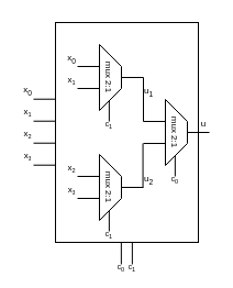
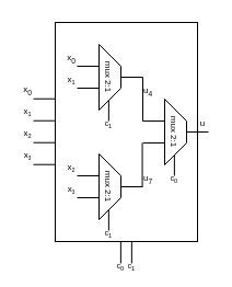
  <mxCell id="0" />
  <mxCell id="1" parent="0" />
  <mxCell id="2" value="" style="endArrow=none;html=1;rounded=0;" edge="1" parent="1"><mxGeometry width="50" height="50" relative="1" as="geometry"><mxPoint x="109.87" y="240" as="sourcePoint" /><mxPoint x="109.87" y="210" as="targetPoint" /></mxGeometry></mxCell>
  <mxCell id="3" value="" style="endArrow=none;html=1;rounded=0;" edge="1" parent="1"><mxGeometry width="50" height="50" relative="1" as="geometry"><mxPoint x="119.87" y="240" as="sourcePoint" /><mxPoint x="119.87" y="210" as="targetPoint" /></mxGeometry></mxCell>
  <mxCell id="4" value="&lt;span style=&quot;font-size: 6.667px;&quot;&gt;c&lt;sub&gt;0&lt;/sub&gt;&lt;/span&gt;" style="text;html=1;align=center;verticalAlign=middle;whiteSpace=wrap;rounded=0;" vertex="1" parent="1"><mxGeometry x="105" y="240" width="10" as="geometry" /></mxCell>
  <mxCell id="5" value="&lt;span style=&quot;font-size: 6.667px;&quot;&gt;c&lt;sub&gt;1&lt;/sub&gt;&lt;/span&gt;" style="text;html=1;align=center;verticalAlign=middle;whiteSpace=wrap;rounded=0;" vertex="1" parent="1"><mxGeometry x="115" y="240" width="10" as="geometry" /></mxCell>
  <mxCell id="6" value="" style="rounded=0;whiteSpace=wrap;html=1;" vertex="1" parent="1"><mxGeometry x="50" y="20" width="130" height="200" as="geometry" /></mxCell>
  <mxCell id="7" value="" style="endArrow=none;html=1;rounded=0;" edge="1" parent="1"><mxGeometry width="50" height="50" relative="1" as="geometry"><mxPoint x="98.87" y="110" as="sourcePoint" /><mxPoint x="98.87" y="80" as="targetPoint" /></mxGeometry></mxCell>
  <mxCell id="8" value="&lt;span style=&quot;font-size: 6.667px;&quot;&gt;c&lt;sub&gt;1&lt;/sub&gt;&lt;/span&gt;" style="text;html=1;align=center;verticalAlign=middle;whiteSpace=wrap;rounded=0;" vertex="1" parent="1"><mxGeometry x="94" y="110" width="10" as="geometry" /></mxCell>
  <mxCell id="9" value="" style="endArrow=none;html=1;rounded=0;" edge="1" parent="1"><mxGeometry width="50" height="50" relative="1" as="geometry"><mxPoint x="70" y="60" as="sourcePoint" /><mxPoint x="90" y="60" as="targetPoint" /></mxGeometry></mxCell>
  <mxCell id="10" value="" style="endArrow=none;html=1;rounded=0;" edge="1" parent="1"><mxGeometry width="50" height="50" relative="1" as="geometry"><mxPoint x="70" y="80" as="sourcePoint" /><mxPoint x="90" y="80" as="targetPoint" /></mxGeometry></mxCell>
  <mxCell id="11" value="&lt;font style=&quot;font-size: 8px;&quot;&gt;x&lt;sub&gt;0&lt;/sub&gt;&lt;/font&gt;" style="text;html=1;align=center;verticalAlign=middle;whiteSpace=wrap;rounded=0;" vertex="1" parent="1"><mxGeometry x="60" y="50" width="10" as="geometry" /></mxCell>
  <mxCell id="12" value="&lt;font style=&quot;font-size: 8px;&quot;&gt;x&lt;/font&gt;&lt;font style=&quot;font-size: 6.667px;&quot;&gt;&lt;sub&gt;1&lt;/sub&gt;&lt;/font&gt;" style="text;html=1;align=center;verticalAlign=middle;whiteSpace=wrap;rounded=0;" vertex="1" parent="1"><mxGeometry x="60" y="70" width="10" as="geometry" /></mxCell>
  <mxCell id="13" value="&lt;div&gt;&lt;span style=&quot;background-color: initial;&quot;&gt;&lt;font style=&quot;font-size: 8px;&quot;&gt;mux 2:1&lt;/font&gt;&lt;/span&gt;&lt;br&gt;&lt;/div&gt;" style="shape=trapezoid;perimeter=trapezoidPerimeter;whiteSpace=wrap;html=1;fixedSize=1;rotation=90;" vertex="1" parent="1"><mxGeometry x="70" y="60" width="60" height="20" as="geometry" /></mxCell>
  <mxCell id="14" value="" style="endArrow=none;html=1;rounded=0;exitX=0.5;exitY=0;exitDx=0;exitDy=0;" edge="1" parent="1"><mxGeometry width="50" height="50" relative="1" as="geometry"><mxPoint x="110" y="70" as="sourcePoint" /><mxPoint x="130" y="70" as="targetPoint" /></mxGeometry></mxCell>
- <mxCell id="15" value="&lt;span style=&quot;font-size: 8px;&quot;&gt;u&lt;sub&gt;1&lt;/sub&gt;&lt;/span&gt;" style="text;html=1;align=center;verticalAlign=middle;whiteSpace=wrap;rounded=0;" vertex="1" parent="1"><mxGeometry x="130" y="80" width="10" as="geometry" /></mxCell>
+ <mxCell id="15" value="&lt;span style=&quot;font-size: 8px;&quot;&gt;u&lt;sub&gt;4&lt;/sub&gt;&lt;/span&gt;" style="text;html=1;align=center;verticalAlign=middle;whiteSpace=wrap;rounded=0;" vertex="1" parent="1"><mxGeometry x="130" y="80" width="10" as="geometry" /></mxCell>
  <mxCell id="16" value="" style="endArrow=none;html=1;rounded=0;" edge="1" parent="1"><mxGeometry width="50" height="50" relative="1" as="geometry"><mxPoint x="98.87" y="210" as="sourcePoint" /><mxPoint x="98.87" y="180" as="targetPoint" /></mxGeometry></mxCell>
  <mxCell id="17" value="&lt;span style=&quot;font-size: 6.667px;&quot;&gt;c&lt;sub&gt;1&lt;/sub&gt;&lt;/span&gt;" style="text;html=1;align=center;verticalAlign=middle;whiteSpace=wrap;rounded=0;" vertex="1" parent="1"><mxGeometry x="94" y="210" width="10" as="geometry" /></mxCell>
  <mxCell id="18" value="" style="endArrow=none;html=1;rounded=0;" edge="1" parent="1"><mxGeometry width="50" height="50" relative="1" as="geometry"><mxPoint x="70" y="160" as="sourcePoint" /><mxPoint x="90" y="160" as="targetPoint" /></mxGeometry></mxCell>
  <mxCell id="19" value="" style="endArrow=none;html=1;rounded=0;" edge="1" parent="1"><mxGeometry width="50" height="50" relative="1" as="geometry"><mxPoint x="70" y="180" as="sourcePoint" /><mxPoint x="90" y="180" as="targetPoint" /></mxGeometry></mxCell>
  <mxCell id="20" value="&lt;font style=&quot;font-size: 8px;&quot;&gt;x&lt;/font&gt;&lt;font style=&quot;font-size: 6.667px;&quot;&gt;&lt;sub&gt;2&lt;/sub&gt;&lt;/font&gt;" style="text;html=1;align=center;verticalAlign=middle;whiteSpace=wrap;rounded=0;" vertex="1" parent="1"><mxGeometry x="60" y="150" width="10" as="geometry" /></mxCell>
  <mxCell id="21" value="&lt;font style=&quot;font-size: 8px;&quot;&gt;x&lt;/font&gt;&lt;font style=&quot;font-size: 5.556px;&quot;&gt;&lt;sub&gt;3&lt;/sub&gt;&lt;/font&gt;" style="text;html=1;align=center;verticalAlign=middle;whiteSpace=wrap;rounded=0;" vertex="1" parent="1"><mxGeometry x="60" y="170" width="10" as="geometry" /></mxCell>
  <mxCell id="22" value="&lt;div&gt;&lt;span style=&quot;background-color: initial;&quot;&gt;&lt;font style=&quot;font-size: 8px;&quot;&gt;mux 2:1&lt;/font&gt;&lt;/span&gt;&lt;br&gt;&lt;/div&gt;" style="shape=trapezoid;perimeter=trapezoidPerimeter;whiteSpace=wrap;html=1;fixedSize=1;rotation=90;" vertex="1" parent="1"><mxGeometry x="70" y="160" width="60" height="20" as="geometry" /></mxCell>
  <mxCell id="23" value="" style="endArrow=none;html=1;rounded=0;exitX=0.5;exitY=0;exitDx=0;exitDy=0;" edge="1" parent="1"><mxGeometry width="50" height="50" relative="1" as="geometry"><mxPoint x="110" y="170" as="sourcePoint" /><mxPoint x="130" y="170" as="targetPoint" /></mxGeometry></mxCell>
- <mxCell id="24" value="&lt;span style=&quot;font-size: 8px;&quot;&gt;u&lt;sub&gt;2&lt;/sub&gt;&lt;/span&gt;" style="text;html=1;align=center;verticalAlign=middle;whiteSpace=wrap;rounded=0;" vertex="1" parent="1"><mxGeometry x="130" y="160" width="10" as="geometry" /></mxCell>
+ <mxCell id="24" value="&lt;span style=&quot;font-size: 8px;&quot;&gt;u&lt;sub&gt;7&lt;/sub&gt;&lt;/span&gt;" style="text;html=1;align=center;verticalAlign=middle;whiteSpace=wrap;rounded=0;" vertex="1" parent="1"><mxGeometry x="130" y="160" width="10" as="geometry" /></mxCell>
  <mxCell id="25" value="" style="endArrow=none;html=1;rounded=0;" edge="1" parent="1"><mxGeometry width="50" height="50" relative="1" as="geometry"><mxPoint x="158.87" y="160" as="sourcePoint" /><mxPoint x="158.87" y="130" as="targetPoint" /></mxGeometry></mxCell>
  <mxCell id="26" value="&lt;span style=&quot;font-size: 6.667px;&quot;&gt;c&lt;sub&gt;0&lt;/sub&gt;&lt;/span&gt;" style="text;html=1;align=center;verticalAlign=middle;whiteSpace=wrap;rounded=0;" vertex="1" parent="1"><mxGeometry x="154" y="160" width="10" as="geometry" /></mxCell>
  <mxCell id="27" value="" style="endArrow=none;html=1;rounded=0;" edge="1" parent="1"><mxGeometry width="50" height="50" relative="1" as="geometry"><mxPoint x="130" y="110" as="sourcePoint" /><mxPoint x="150" y="110" as="targetPoint" /></mxGeometry></mxCell>
  <mxCell id="28" value="" style="endArrow=none;html=1;rounded=0;" edge="1" parent="1"><mxGeometry width="50" height="50" relative="1" as="geometry"><mxPoint x="130" y="130" as="sourcePoint" /><mxPoint x="150" y="130" as="targetPoint" /></mxGeometry></mxCell>
  <mxCell id="29" value="&lt;div&gt;&lt;span style=&quot;background-color: initial;&quot;&gt;&lt;font style=&quot;font-size: 8px;&quot;&gt;mux 2:1&lt;/font&gt;&lt;/span&gt;&lt;br&gt;&lt;/div&gt;" style="shape=trapezoid;perimeter=trapezoidPerimeter;whiteSpace=wrap;html=1;fixedSize=1;rotation=90;" vertex="1" parent="1"><mxGeometry x="130" y="110" width="60" height="20" as="geometry" /></mxCell>
  <mxCell id="30" value="" style="endArrow=none;html=1;rounded=0;exitX=0.5;exitY=0;exitDx=0;exitDy=0;" edge="1" parent="1"><mxGeometry width="50" height="50" relative="1" as="geometry"><mxPoint x="170" y="120" as="sourcePoint" /><mxPoint x="190" y="120" as="targetPoint" /></mxGeometry></mxCell>
  <mxCell id="31" value="&lt;span style=&quot;font-size: 8px;&quot;&gt;u&lt;/span&gt;" style="text;html=1;align=center;verticalAlign=middle;whiteSpace=wrap;rounded=0;" vertex="1" parent="1"><mxGeometry x="180" y="110" width="10" as="geometry" /></mxCell>
  <mxCell id="32" value="" style="endArrow=none;html=1;rounded=0;" edge="1" parent="1"><mxGeometry width="50" height="50" relative="1" as="geometry"><mxPoint x="130" y="110" as="sourcePoint" /><mxPoint x="130" y="70" as="targetPoint" /></mxGeometry></mxCell>
  <mxCell id="33" value="" style="endArrow=none;html=1;rounded=0;" edge="1" parent="1"><mxGeometry width="50" height="50" relative="1" as="geometry"><mxPoint x="129.57" y="170" as="sourcePoint" /><mxPoint x="129.57" y="130" as="targetPoint" /></mxGeometry></mxCell>
  <mxCell id="34" value="" style="endArrow=none;html=1;rounded=0;" edge="1" parent="1"><mxGeometry width="50" height="50" relative="1" as="geometry"><mxPoint x="30" y="89.73" as="sourcePoint" /><mxPoint x="50" y="89.73" as="targetPoint" /></mxGeometry></mxCell>
  <mxCell id="35" value="" style="endArrow=none;html=1;rounded=0;" edge="1" parent="1"><mxGeometry width="50" height="50" relative="1" as="geometry"><mxPoint x="30" y="109.73" as="sourcePoint" /><mxPoint x="50" y="109.73" as="targetPoint" /></mxGeometry></mxCell>
  <mxCell id="36" value="&lt;font style=&quot;font-size: 8px;&quot;&gt;x&lt;sub&gt;0&lt;/sub&gt;&lt;/font&gt;" style="text;html=1;align=center;verticalAlign=middle;whiteSpace=wrap;rounded=0;" vertex="1" parent="1"><mxGeometry x="20" y="79.73" width="10" as="geometry" /></mxCell>
  <mxCell id="37" value="&lt;font style=&quot;font-size: 8px;&quot;&gt;x&lt;/font&gt;&lt;font style=&quot;font-size: 6.667px;&quot;&gt;&lt;sub&gt;1&lt;/sub&gt;&lt;/font&gt;" style="text;html=1;align=center;verticalAlign=middle;whiteSpace=wrap;rounded=0;" vertex="1" parent="1"><mxGeometry x="20" y="99.73" width="10" as="geometry" /></mxCell>
  <mxCell id="38" value="" style="endArrow=none;html=1;rounded=0;" edge="1" parent="1"><mxGeometry width="50" height="50" relative="1" as="geometry"><mxPoint x="30" y="129.73" as="sourcePoint" /><mxPoint x="50" y="129.73" as="targetPoint" /></mxGeometry></mxCell>
  <mxCell id="39" value="" style="endArrow=none;html=1;rounded=0;" edge="1" parent="1"><mxGeometry width="50" height="50" relative="1" as="geometry"><mxPoint x="30" y="149.73" as="sourcePoint" /><mxPoint x="50" y="149.73" as="targetPoint" /></mxGeometry></mxCell>
  <mxCell id="40" value="&lt;font style=&quot;font-size: 8px;&quot;&gt;x&lt;/font&gt;&lt;font style=&quot;font-size: 6.667px;&quot;&gt;&lt;sub&gt;2&lt;/sub&gt;&lt;/font&gt;" style="text;html=1;align=center;verticalAlign=middle;whiteSpace=wrap;rounded=0;" vertex="1" parent="1"><mxGeometry x="20" y="119.73" width="10" as="geometry" /></mxCell>
  <mxCell id="41" value="&lt;font style=&quot;font-size: 8px;&quot;&gt;x&lt;/font&gt;&lt;font style=&quot;font-size: 5.556px;&quot;&gt;&lt;sub&gt;3&lt;/sub&gt;&lt;/font&gt;" style="text;html=1;align=center;verticalAlign=middle;whiteSpace=wrap;rounded=0;" vertex="1" parent="1"><mxGeometry x="20" y="139.73" width="10" as="geometry" /></mxCell>
